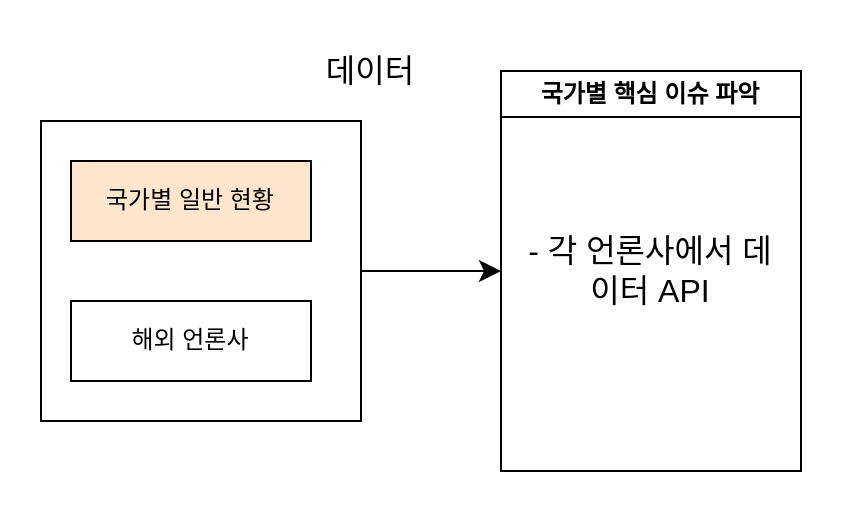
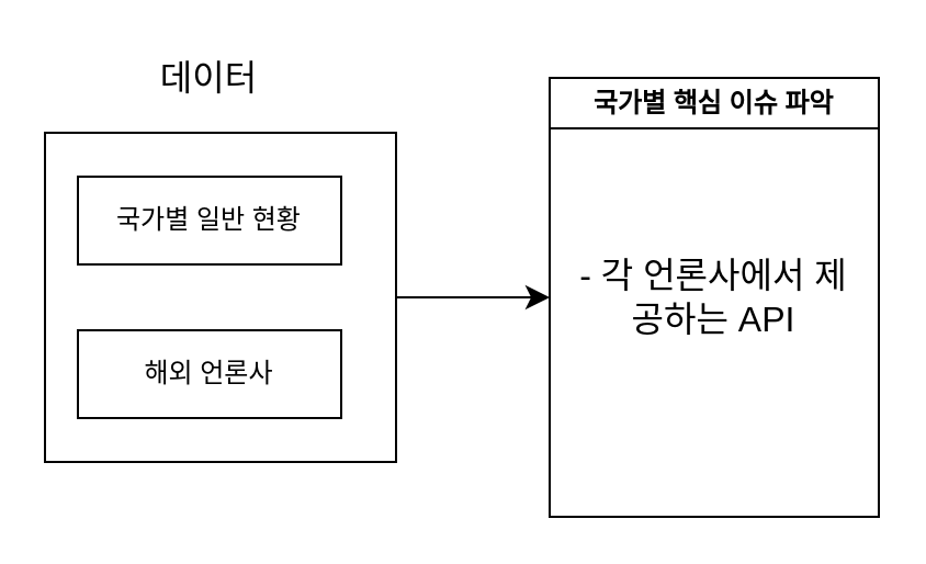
  <mxCell id="0" />
  <mxCell id="1" parent="0" />
  <mxCell id="2" style="edgeStyle=none;curved=1;rounded=0;orthogonalLoop=1;jettySize=auto;html=1;entryX=0;entryY=0.5;entryDx=0;entryDy=0;fontSize=12;startSize=8;endSize=8;" edge="1" parent="1" source="3" target="6"><mxGeometry relative="1" as="geometry" /></mxCell>
  <mxCell id="3" value="" style="rounded=0;whiteSpace=wrap;html=1;" vertex="1" parent="1"><mxGeometry x="20" y="60" width="160" height="150" as="geometry" /></mxCell>
  <mxCell id="4" value="해외 언론사" style="rounded=0;whiteSpace=wrap;html=1;" vertex="1" parent="1"><mxGeometry x="35" y="150" width="120" height="40" as="geometry" /></mxCell>
- <mxCell id="5" value="국가별 일반 현황" style="rounded=0;whiteSpace=wrap;html=1;fillColor=#ffe6cc;" vertex="1" parent="1"><mxGeometry x="35" y="80" width="120" height="40" as="geometry" /></mxCell>
+ <mxCell id="5" value="국가별 일반 현황" style="rounded=0;whiteSpace=wrap;html=1;" vertex="1" parent="1"><mxGeometry x="35" y="80" width="120" height="40" as="geometry" /></mxCell>
  <mxCell id="6" value="국가별 핵심 이슈 파악" style="swimlane;whiteSpace=wrap;html=1;" vertex="1" parent="1"><mxGeometry x="250" y="35" width="150" height="200" as="geometry" /></mxCell>
- <mxCell id="7" value="- 각 언론사에서 데이터 API" style="text;html=1;align=center;verticalAlign=middle;whiteSpace=wrap;rounded=0;fontSize=16;" vertex="1" parent="6"><mxGeometry x="10" y="85" width="130" height="30" as="geometry" /></mxCell>
- <mxCell id="8" value="데이터" style="text;html=1;align=center;verticalAlign=middle;whiteSpace=wrap;rounded=0;fontSize=16;" vertex="1" parent="1"><mxGeometry x="155" y="20" width="60" height="30" as="geometry" /></mxCell>
+ <mxCell id="7" value="- 각 언론사에서 제공하는 API" style="text;html=1;align=center;verticalAlign=middle;whiteSpace=wrap;rounded=0;fontSize=16;" vertex="1" parent="6"><mxGeometry x="10" y="85" width="130" height="30" as="geometry" /></mxCell>
+ <mxCell id="8" value="데이터" style="text;html=1;align=center;verticalAlign=middle;whiteSpace=wrap;rounded=0;fontSize=16;" vertex="1" parent="1"><mxGeometry x="65" y="20" width="60" height="30" as="geometry" /></mxCell>
